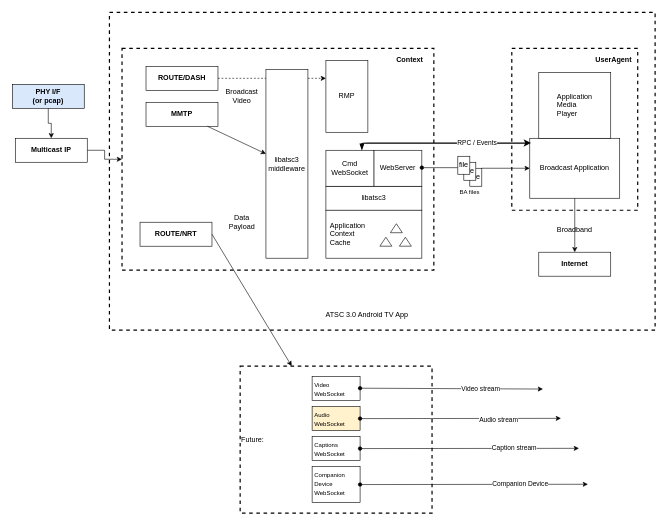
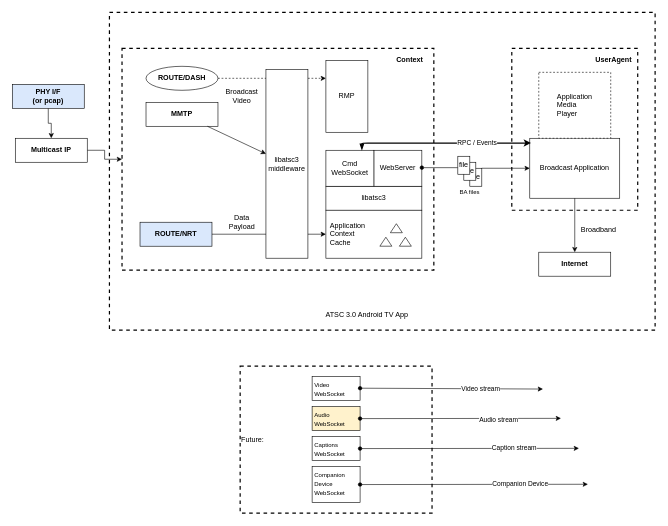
  <mxCell id="0" />
  <mxCell id="1" parent="0" />
  <mxCell id="2" value="" style="rounded=0;whiteSpace=wrap;html=1;align=left;fillColor=#ffffff;dashed=1;labelBorderColor=none;strokeWidth=2;" parent="1" vertex="1"><mxGeometry x="182" y="20" width="910" height="530" as="geometry" /></mxCell>
  <mxCell id="3" value="Future:&amp;nbsp;" style="rounded=0;whiteSpace=wrap;html=1;align=left;fillColor=#ffffff;dashed=1;labelBorderColor=none;strokeWidth=2;" parent="1" vertex="1"><mxGeometry x="400" y="610" width="320" height="245" as="geometry" /></mxCell>
  <mxCell id="4" value="file" style="rounded=0;whiteSpace=wrap;html=1;fillColor=#ffffff;align=center;" parent="1" vertex="1"><mxGeometry x="783" y="280" width="20" height="30" as="geometry" /></mxCell>
  <mxCell id="5" value="" style="rounded=0;whiteSpace=wrap;html=1;fillColor=#ffffff;align=left;dashed=1;strokeWidth=2;" parent="1" vertex="1"><mxGeometry x="853" y="80" width="210" height="270" as="geometry" /></mxCell>
  <mxCell id="6" value="" style="rounded=0;whiteSpace=wrap;html=1;align=left;fillColor=#ffffff;dashed=1;labelBorderColor=none;strokeWidth=2;" parent="1" vertex="1"><mxGeometry x="203" y="80" width="520" height="370" as="geometry" /></mxCell>
  <mxCell id="7" value="&lt;font style=&quot;font-size: 10px&quot;&gt;Companion Device WebSocket&lt;/font&gt;" style="rounded=0;whiteSpace=wrap;html=1;labelPosition=center;verticalLabelPosition=middle;align=left;verticalAlign=top;horizontal=1;spacingLeft=2;" parent="1" vertex="1"><mxGeometry x="520" y="777.5" width="80" height="60" as="geometry" /></mxCell>
  <mxCell id="8" value="&lt;font style=&quot;font-size: 10px&quot;&gt;Captions WebSocket&lt;/font&gt;" style="rounded=0;whiteSpace=wrap;html=1;labelPosition=center;verticalLabelPosition=middle;align=left;verticalAlign=top;horizontal=1;spacingLeft=2;" parent="1" vertex="1"><mxGeometry x="520" y="727.5" width="80" height="40" as="geometry" /></mxCell>
  <mxCell id="9" value="&lt;font style=&quot;font-size: 10px&quot;&gt;Audio WebSocket&lt;/font&gt;" style="rounded=0;whiteSpace=wrap;html=1;labelPosition=center;verticalLabelPosition=middle;align=left;verticalAlign=top;horizontal=1;spacingLeft=2;fillColor=#fff2cc;" parent="1" vertex="1"><mxGeometry x="520" y="677.5" width="80" height="40" as="geometry" /></mxCell>
  <mxCell id="10" value="&lt;font style=&quot;font-size: 10px&quot;&gt;Video WebSocket&lt;/font&gt;" style="rounded=0;whiteSpace=wrap;html=1;labelPosition=center;verticalLabelPosition=middle;align=left;verticalAlign=top;horizontal=1;spacingLeft=2;" parent="1" vertex="1"><mxGeometry x="520" y="627.5" width="80" height="40" as="geometry" /></mxCell>
  <mxCell id="11" value="libatsc3" style="rounded=0;whiteSpace=wrap;html=1;" parent="1" vertex="1"><mxGeometry x="543" y="310" width="160" height="40" as="geometry" /></mxCell>
  <mxCell id="12" value="&lt;div style=&quot;&quot;&gt;&lt;span&gt;Application&lt;/span&gt;&lt;/div&gt;&lt;div style=&quot;&quot;&gt;&lt;span&gt;Context&lt;/span&gt;&lt;/div&gt;&lt;div style=&quot;&quot;&gt;&lt;span&gt;Cache&lt;/span&gt;&lt;/div&gt;" style="rounded=0;whiteSpace=wrap;html=1;align=left;spacingLeft=5;" parent="1" vertex="1"><mxGeometry x="543" y="350" width="160" height="80" as="geometry" /></mxCell>
  <mxCell id="13" value="WebServer" style="rounded=0;whiteSpace=wrap;html=1;" parent="1" vertex="1"><mxGeometry x="623" y="250" width="80" height="60" as="geometry" /></mxCell>
  <mxCell id="14" value="Cmd&lt;br&gt;WebSocket" style="rounded=0;whiteSpace=wrap;html=1;" parent="1" vertex="1"><mxGeometry x="543" y="250" width="80" height="60" as="geometry" /></mxCell>
- <mxCell id="15" value="&lt;b&gt;ROUTE/DASH&lt;/b&gt;" style="rounded=0;whiteSpace=wrap;html=1;align=center;" parent="1" vertex="1"><mxGeometry x="243" y="110" width="120" height="40" as="geometry" /></mxCell>
+ <mxCell id="15" value="&lt;b&gt;ROUTE/DASH&lt;/b&gt;" style="ellipse;whiteSpace=wrap;html=1;align=center;" parent="1" vertex="1"><mxGeometry x="243" y="110" width="120" height="40" as="geometry" /></mxCell>
  <mxCell id="16" value="" style="endArrow=classic;html=1;entryX=0;entryY=0.25;entryDx=0;entryDy=0;dashed=1;" parent="1" source="15" target="30" edge="1"><mxGeometry width="50" height="50" relative="1" as="geometry"><mxPoint x="353" y="280" as="sourcePoint" /><mxPoint x="403" y="280" as="targetPoint" /></mxGeometry></mxCell>
  <mxCell id="17" value="Broadcast Video" style="text;html=1;strokeColor=none;fillColor=none;align=center;verticalAlign=middle;whiteSpace=wrap;rounded=0;dashed=1;" parent="1" vertex="1"><mxGeometry x="383" y="150" width="40" height="20" as="geometry" /></mxCell>
  <mxCell id="18" value="Broadcast Application" style="rounded=0;whiteSpace=wrap;html=1;fillColor=#ffffff;align=center;" parent="1" vertex="1"><mxGeometry x="883" y="230" width="150" height="100" as="geometry" /></mxCell>
  <mxCell id="19" value="Context" style="text;html=1;strokeColor=none;fillColor=none;align=center;verticalAlign=middle;whiteSpace=wrap;rounded=0;fontStyle=1" parent="1" vertex="1"><mxGeometry x="663" y="90" width="40" height="20" as="geometry" /></mxCell>
- <mxCell id="20" value="&lt;div style=&quot;text-align: left&quot;&gt;&lt;span&gt;Application&lt;/span&gt;&lt;/div&gt;&lt;div style=&quot;text-align: left&quot;&gt;&lt;span&gt;Media&lt;/span&gt;&lt;/div&gt;&lt;div style=&quot;text-align: left&quot;&gt;&lt;span&gt;Player&lt;/span&gt;&lt;/div&gt;" style="rounded=0;whiteSpace=wrap;html=1;fillColor=#ffffff;align=center;" parent="1" vertex="1"><mxGeometry x="898" y="120" width="120" height="110" as="geometry" /></mxCell>
+ <mxCell id="20" value="&lt;div style=&quot;text-align: left&quot;&gt;&lt;span&gt;Application&lt;/span&gt;&lt;/div&gt;&lt;div style=&quot;text-align: left&quot;&gt;&lt;span&gt;Media&lt;/span&gt;&lt;/div&gt;&lt;div style=&quot;text-align: left&quot;&gt;&lt;span&gt;Player&lt;/span&gt;&lt;/div&gt;" style="rounded=0;whiteSpace=wrap;html=1;fillColor=#ffffff;align=center;dashed=1;" parent="1" vertex="1"><mxGeometry x="898" y="120" width="120" height="110" as="geometry" /></mxCell>
  <mxCell id="21" value="" style="endArrow=classic;html=1;exitX=1;exitY=0;exitDx=0;exitDy=0;" parent="1" source="4" edge="1"><mxGeometry width="50" height="50" relative="1" as="geometry"><mxPoint x="823" y="280" as="sourcePoint" /><mxPoint x="883" y="280" as="targetPoint" /></mxGeometry></mxCell>
  <mxCell id="22" value="" style="endArrow=none;html=1;startArrow=oval;startFill=1;" parent="1" edge="1"><mxGeometry width="50" height="50" relative="1" as="geometry"><mxPoint x="703" y="279" as="sourcePoint" /><mxPoint x="763" y="279" as="targetPoint" /></mxGeometry></mxCell>
  <mxCell id="23" value="file" style="rounded=0;whiteSpace=wrap;html=1;fillColor=#ffffff;align=center;" parent="1" vertex="1"><mxGeometry x="773" y="270" width="20" height="30" as="geometry" /></mxCell>
  <mxCell id="24" value="file" style="rounded=0;whiteSpace=wrap;html=1;fillColor=#ffffff;align=center;" parent="1" vertex="1"><mxGeometry x="763" y="260" width="20" height="30" as="geometry" /></mxCell>
  <mxCell id="25" value="" style="endArrow=classic;html=1;startArrow=blockThin;startFill=1;exitX=0.75;exitY=0;exitDx=0;exitDy=0;strokeWidth=2;" parent="1" source="14" edge="1"><mxGeometry width="50" height="50" relative="1" as="geometry"><mxPoint x="783" y="460" as="sourcePoint" /><mxPoint x="885" y="238" as="targetPoint" /><Array as="points"><mxPoint x="603" y="238" /></Array></mxGeometry></mxCell>
  <mxCell id="26" value="RPC / Events" style="edgeLabel;html=1;align=center;verticalAlign=middle;resizable=0;points=[];" parent="25" vertex="1" connectable="0"><mxGeometry x="0.38" y="1" relative="1" as="geometry"><mxPoint as="offset" /></mxGeometry></mxCell>
  <mxCell id="27" value="" style="endArrow=classic;html=1;startArrow=oval;startFill=1;" parent="1" edge="1"><mxGeometry width="50" height="50" relative="1" as="geometry"><mxPoint x="600" y="697.48" as="sourcePoint" /><mxPoint x="935" y="697.08" as="targetPoint" /></mxGeometry></mxCell>
  <mxCell id="28" value="Audio&amp;nbsp;stream" style="edgeLabel;html=1;align=center;verticalAlign=middle;resizable=0;points=[];" parent="27" vertex="1" connectable="0"><mxGeometry x="0.372" y="-1" relative="1" as="geometry"><mxPoint as="offset" /></mxGeometry></mxCell>
  <mxCell id="29" value="UserAgent" style="text;html=1;strokeColor=none;fillColor=none;align=center;verticalAlign=middle;whiteSpace=wrap;rounded=0;fontStyle=1" parent="1" vertex="1"><mxGeometry x="1003" y="90" width="40" height="20" as="geometry" /></mxCell>
  <mxCell id="30" value="RMP" style="rounded=0;whiteSpace=wrap;html=1;fillColor=#ffffff;align=center;" parent="1" vertex="1"><mxGeometry x="543" y="100" width="70" height="120" as="geometry" /></mxCell>
  <mxCell id="31" value="&lt;b&gt;Internet&lt;/b&gt;" style="rounded=0;whiteSpace=wrap;html=1;align=center;" parent="1" vertex="1"><mxGeometry x="898" y="420" width="120" height="40" as="geometry" /></mxCell>
- <mxCell id="32" value="Broadband" style="text;html=1;strokeColor=none;fillColor=none;align=center;verticalAlign=middle;whiteSpace=wrap;rounded=0;dashed=1;" parent="1" vertex="1"><mxGeometry x="938" y="372.5" width="40" height="20" as="geometry" /></mxCell>
+ <mxCell id="32" value="Broadband" style="text;html=1;strokeColor=none;fillColor=none;align=center;verticalAlign=middle;whiteSpace=wrap;rounded=0;dashed=1;" parent="1" vertex="1"><mxGeometry x="978" y="372.5" width="40" height="20" as="geometry" /></mxCell>
  <mxCell id="33" value="" style="endArrow=classic;html=1;" parent="1" source="18" target="31" edge="1"><mxGeometry width="50" height="50" relative="1" as="geometry"><mxPoint x="1033" y="280" as="sourcePoint" /><mxPoint x="1123" y="280" as="targetPoint" /></mxGeometry></mxCell>
  <mxCell id="34" value="" style="endArrow=classic;html=1;exitX=1;exitY=0.143;exitDx=0;exitDy=0;exitPerimeter=0;entryX=0;entryY=1;entryDx=0;entryDy=0;startArrow=oval;startFill=1;" parent="1" edge="1"><mxGeometry width="50" height="50" relative="1" as="geometry"><mxPoint x="600" y="646.79" as="sourcePoint" /><mxPoint x="905" y="648.21" as="targetPoint" /></mxGeometry></mxCell>
  <mxCell id="35" value="Video stream" style="edgeLabel;html=1;align=center;verticalAlign=middle;resizable=0;points=[];" parent="34" vertex="1" connectable="0"><mxGeometry x="0.317" relative="1" as="geometry"><mxPoint as="offset" /></mxGeometry></mxCell>
  <mxCell id="36" value="" style="group" parent="1" vertex="1" connectable="0"><mxGeometry x="633" y="372.5" width="52.5" height="37.5" as="geometry" /></mxCell>
  <mxCell id="37" value="" style="triangle;whiteSpace=wrap;html=1;fillColor=#ffffff;align=left;rotation=-90;" parent="36" vertex="1"><mxGeometry x="20" y="-2.5" width="15" height="20" as="geometry" /></mxCell>
  <mxCell id="38" value="" style="triangle;whiteSpace=wrap;html=1;fillColor=#ffffff;align=left;rotation=-90;" parent="36" vertex="1"><mxGeometry x="35" y="20" width="15" height="20" as="geometry" /></mxCell>
  <mxCell id="39" value="" style="triangle;whiteSpace=wrap;html=1;fillColor=#ffffff;align=left;rotation=-90;" parent="36" vertex="1"><mxGeometry x="2.5" y="20" width="15" height="20" as="geometry" /></mxCell>
  <mxCell id="40" value="BA files" style="text;html=1;strokeColor=none;fillColor=none;align=center;verticalAlign=middle;whiteSpace=wrap;rounded=0;fontSize=10;" parent="1" vertex="1"><mxGeometry x="753" y="310" width="60" height="20" as="geometry" /></mxCell>
  <mxCell id="41" value="&lt;b&gt;MMTP&lt;br&gt;&lt;/b&gt;" style="rounded=0;whiteSpace=wrap;html=1;align=center;" parent="1" vertex="1"><mxGeometry x="243" y="170" width="120" height="40" as="geometry" /></mxCell>
- <mxCell id="42" value="&lt;b&gt;ROUTE/NRT&lt;/b&gt;" style="rounded=0;whiteSpace=wrap;html=1;align=center;" parent="1" vertex="1"><mxGeometry x="233" y="370" width="120" height="40" as="geometry" /></mxCell>
+ <mxCell id="42" value="&lt;b&gt;ROUTE/NRT&lt;/b&gt;" style="rounded=0;whiteSpace=wrap;html=1;align=center;fillColor=#dae8fc;" parent="1" vertex="1"><mxGeometry x="233" y="370" width="120" height="40" as="geometry" /></mxCell>
  <mxCell id="43" value="" style="endArrow=classic;html=1;" parent="1" source="41" target="49" edge="1"><mxGeometry width="50" height="50" relative="1" as="geometry"><mxPoint x="353" y="330" as="sourcePoint" /><mxPoint x="403" y="330" as="targetPoint" /></mxGeometry></mxCell>
- <mxCell id="44" value="" style="endArrow=classic;html=1;exitX=1;exitY=0.5;exitDx=0;exitDy=0;" parent="1" source="42" target="3" edge="1"><mxGeometry width="50" height="50" relative="1" as="geometry"><mxPoint x="353" y="379.5" as="sourcePoint" /><mxPoint x="403" y="379.5" as="targetPoint" /></mxGeometry></mxCell>
+ <mxCell id="44" value="" style="endArrow=classic;html=1;exitX=1;exitY=0.5;exitDx=0;exitDy=0;" parent="1" source="42" target="12" edge="1"><mxGeometry width="50" height="50" relative="1" as="geometry"><mxPoint x="353" y="379.5" as="sourcePoint" /><mxPoint x="403" y="379.5" as="targetPoint" /></mxGeometry></mxCell>
  <mxCell id="45" value="" style="endArrow=classic;html=1;startArrow=oval;startFill=1;" parent="1" edge="1"><mxGeometry width="50" height="50" relative="1" as="geometry"><mxPoint x="600" y="747.48" as="sourcePoint" /><mxPoint x="965" y="747.08" as="targetPoint" /></mxGeometry></mxCell>
  <mxCell id="46" value="Caption&amp;nbsp;stream" style="edgeLabel;html=1;align=center;verticalAlign=middle;resizable=0;points=[];" parent="45" vertex="1" connectable="0"><mxGeometry x="0.407" y="1" relative="1" as="geometry"><mxPoint as="offset" /></mxGeometry></mxCell>
  <mxCell id="47" value="" style="endArrow=classic;html=1;startArrow=oval;startFill=1;" parent="1" edge="1"><mxGeometry width="50" height="50" relative="1" as="geometry"><mxPoint x="600" y="807.48" as="sourcePoint" /><mxPoint x="980" y="807" as="targetPoint" /></mxGeometry></mxCell>
  <mxCell id="48" value="Companion Device" style="edgeLabel;html=1;align=center;verticalAlign=middle;resizable=0;points=[];" parent="47" vertex="1" connectable="0"><mxGeometry x="0.407" y="1" relative="1" as="geometry"><mxPoint as="offset" /></mxGeometry></mxCell>
  <mxCell id="49" value="libatsc3 middleware" style="rounded=0;whiteSpace=wrap;html=1;fillColor=#ffffff;align=center;" parent="1" vertex="1"><mxGeometry x="443" y="115" width="70" height="315" as="geometry" /></mxCell>
  <mxCell id="50" value="Data Payload" style="text;html=1;strokeColor=none;fillColor=none;align=center;verticalAlign=middle;whiteSpace=wrap;rounded=0;dashed=1;" parent="1" vertex="1"><mxGeometry x="383" y="360" width="40" height="20" as="geometry" /></mxCell>
  <mxCell id="51" style="edgeStyle=orthogonalEdgeStyle;rounded=0;orthogonalLoop=1;jettySize=auto;html=1;exitX=1;exitY=0.5;exitDx=0;exitDy=0;" parent="1" source="52" target="6" edge="1"><mxGeometry relative="1" as="geometry" /></mxCell>
  <mxCell id="52" value="&lt;b&gt;Multicast IP&lt;/b&gt;" style="rounded=0;whiteSpace=wrap;html=1;align=center;" parent="1" vertex="1"><mxGeometry x="25" y="230" width="120" height="40" as="geometry" /></mxCell>
  <mxCell id="53" value="&lt;span style=&quot;font-size: 12px ; font-weight: 400 ; text-align: left&quot;&gt;ATSC 3.0 Android TV App&lt;/span&gt;" style="text;strokeColor=none;fillColor=none;html=1;fontSize=24;fontStyle=1;verticalAlign=middle;align=center;" parent="1" vertex="1"><mxGeometry x="561" y="500" width="100" height="40" as="geometry" /></mxCell>
  <mxCell id="54" style="edgeStyle=orthogonalEdgeStyle;rounded=0;orthogonalLoop=1;jettySize=auto;html=1;exitX=0.5;exitY=1;exitDx=0;exitDy=0;entryX=0.5;entryY=0;entryDx=0;entryDy=0;" parent="1" source="55" target="52" edge="1"><mxGeometry relative="1" as="geometry" /></mxCell>
  <mxCell id="55" value="&lt;b&gt;PHY I/F&lt;br&gt;(or pcap)&lt;br&gt;&lt;/b&gt;" style="rounded=0;whiteSpace=wrap;html=1;align=center;fillColor=#dae8fc;" parent="1" vertex="1"><mxGeometry x="20" y="140" width="120" height="40" as="geometry" /></mxCell>
